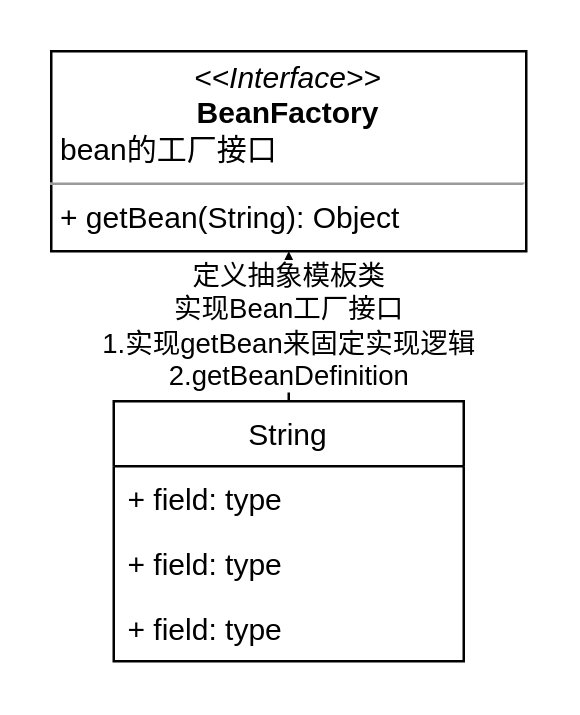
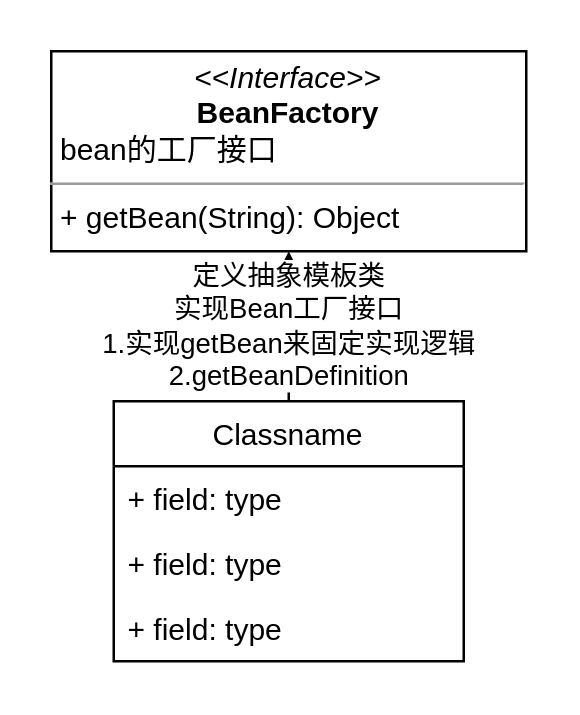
  <mxCell id="0" />
  <mxCell id="1" parent="0" />
  <mxCell id="2" value="&lt;p style=&quot;margin: 0px ; margin-top: 4px ; text-align: center&quot;&gt;&lt;i&gt;&amp;lt;&amp;lt;Interface&amp;gt;&amp;gt;&lt;/i&gt;&lt;br&gt;&lt;b&gt;BeanFactory&lt;/b&gt;&lt;br&gt;&lt;/p&gt;&lt;p style=&quot;margin: 0px ; margin-left: 4px&quot;&gt;bean的工厂接口&lt;/p&gt;&lt;hr size=&quot;1&quot;&gt;&lt;p style=&quot;margin: 0px ; margin-left: 4px&quot;&gt;+ getBean(String): Object&lt;br&gt;&lt;/p&gt;" style="verticalAlign=top;align=left;overflow=fill;fontSize=12;fontFamily=Helvetica;html=1;" vertex="1" parent="1"><mxGeometry x="20" y="20" width="190" height="80" as="geometry" /></mxCell>
  <mxCell id="3" value="定义抽象模板类&lt;br&gt;实现Bean工厂接口&lt;br&gt;1.实现getBean来固定实现逻辑&lt;br&gt;2.getBeanDefinition" style="edgeStyle=orthogonalEdgeStyle;rounded=0;orthogonalLoop=1;jettySize=auto;html=1;" edge="1" parent="1" source="4" target="2"><mxGeometry relative="1" as="geometry" /></mxCell>
- <mxCell id="4" value="String" style="swimlane;fontStyle=0;childLayout=stackLayout;horizontal=1;startSize=26;fillColor=none;horizontalStack=0;resizeParent=1;resizeParentMax=0;resizeLast=0;collapsible=1;marginBottom=0;" vertex="1" parent="1"><mxGeometry x="45" y="160" width="140" height="104" as="geometry" /></mxCell>
+ <mxCell id="4" value="Classname" style="swimlane;fontStyle=0;childLayout=stackLayout;horizontal=1;startSize=26;fillColor=none;horizontalStack=0;resizeParent=1;resizeParentMax=0;resizeLast=0;collapsible=1;marginBottom=0;" vertex="1" parent="1"><mxGeometry x="45" y="160" width="140" height="104" as="geometry" /></mxCell>
  <mxCell id="5" value="+ field: type" style="text;strokeColor=none;fillColor=none;align=left;verticalAlign=top;spacingLeft=4;spacingRight=4;overflow=hidden;rotatable=0;points=[[0,0.5],[1,0.5]];portConstraint=eastwest;" vertex="1" parent="4"><mxGeometry y="26" width="140" height="26" as="geometry" /></mxCell>
  <mxCell id="6" value="+ field: type" style="text;strokeColor=none;fillColor=none;align=left;verticalAlign=top;spacingLeft=4;spacingRight=4;overflow=hidden;rotatable=0;points=[[0,0.5],[1,0.5]];portConstraint=eastwest;" vertex="1" parent="4"><mxGeometry y="52" width="140" height="26" as="geometry" /></mxCell>
  <mxCell id="7" value="+ field: type" style="text;strokeColor=none;fillColor=none;align=left;verticalAlign=top;spacingLeft=4;spacingRight=4;overflow=hidden;rotatable=0;points=[[0,0.5],[1,0.5]];portConstraint=eastwest;" vertex="1" parent="4"><mxGeometry y="78" width="140" height="26" as="geometry" /></mxCell>
